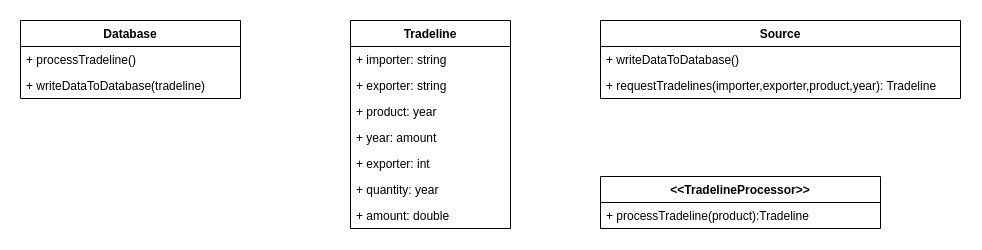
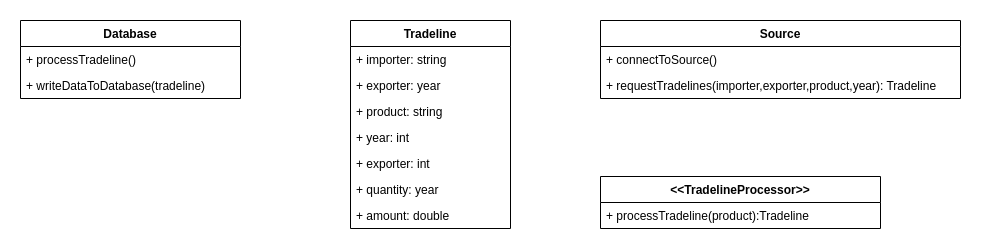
  <mxCell id="0" />
  <mxCell id="1" parent="0" />
  <mxCell id="2" value="Database" style="swimlane;fontStyle=1;align=center;verticalAlign=top;childLayout=stackLayout;horizontal=1;startSize=26;horizontalStack=0;resizeParent=1;resizeParentMax=0;resizeLast=0;collapsible=1;marginBottom=0;" vertex="1" parent="1"><mxGeometry x="20" y="20" width="220" height="78" as="geometry" /></mxCell>
  <mxCell id="3" value="+ processTradeline()" style="text;strokeColor=none;fillColor=none;align=left;verticalAlign=top;spacingLeft=4;spacingRight=4;overflow=hidden;rotatable=0;points=[[0,0.5],[1,0.5]];portConstraint=eastwest;" vertex="1" parent="2"><mxGeometry y="26" width="220" height="26" as="geometry" /></mxCell>
  <mxCell id="4" value="+ writeDataToDatabase(tradeline)" style="text;strokeColor=none;fillColor=none;align=left;verticalAlign=top;spacingLeft=4;spacingRight=4;overflow=hidden;rotatable=0;points=[[0,0.5],[1,0.5]];portConstraint=eastwest;" vertex="1" parent="2"><mxGeometry y="52" width="220" height="26" as="geometry" /></mxCell>
  <mxCell id="5" value="Tradeline" style="swimlane;fontStyle=1;align=center;verticalAlign=top;childLayout=stackLayout;horizontal=1;startSize=26;horizontalStack=0;resizeParent=1;resizeParentMax=0;resizeLast=0;collapsible=1;marginBottom=0;" parent="1" vertex="1"><mxGeometry x="350" y="20" width="160" height="208" as="geometry" /></mxCell>
  <mxCell id="6" value="+ importer: string" style="text;strokeColor=none;fillColor=none;align=left;verticalAlign=top;spacingLeft=4;spacingRight=4;overflow=hidden;rotatable=0;points=[[0,0.5],[1,0.5]];portConstraint=eastwest;" parent="5" vertex="1"><mxGeometry y="26" width="160" height="26" as="geometry" /></mxCell>
- <mxCell id="7" value="+ exporter: string" style="text;strokeColor=none;fillColor=none;align=left;verticalAlign=top;spacingLeft=4;spacingRight=4;overflow=hidden;rotatable=0;points=[[0,0.5],[1,0.5]];portConstraint=eastwest;" parent="5" vertex="1"><mxGeometry y="52" width="160" height="26" as="geometry" /></mxCell>
- <mxCell id="8" value="+ product: year" style="text;strokeColor=none;fillColor=none;align=left;verticalAlign=top;spacingLeft=4;spacingRight=4;overflow=hidden;rotatable=0;points=[[0,0.5],[1,0.5]];portConstraint=eastwest;" parent="5" vertex="1"><mxGeometry y="78" width="160" height="26" as="geometry" /></mxCell>
- <mxCell id="9" value="+ year: amount" style="text;strokeColor=none;fillColor=none;align=left;verticalAlign=top;spacingLeft=4;spacingRight=4;overflow=hidden;rotatable=0;points=[[0,0.5],[1,0.5]];portConstraint=eastwest;" parent="5" vertex="1"><mxGeometry y="104" width="160" height="26" as="geometry" /></mxCell>
+ <mxCell id="7" value="+ exporter: year" style="text;strokeColor=none;fillColor=none;align=left;verticalAlign=top;spacingLeft=4;spacingRight=4;overflow=hidden;rotatable=0;points=[[0,0.5],[1,0.5]];portConstraint=eastwest;" parent="5" vertex="1"><mxGeometry y="52" width="160" height="26" as="geometry" /></mxCell>
+ <mxCell id="8" value="+ product: string" style="text;strokeColor=none;fillColor=none;align=left;verticalAlign=top;spacingLeft=4;spacingRight=4;overflow=hidden;rotatable=0;points=[[0,0.5],[1,0.5]];portConstraint=eastwest;" parent="5" vertex="1"><mxGeometry y="78" width="160" height="26" as="geometry" /></mxCell>
+ <mxCell id="9" value="+ year: int" style="text;strokeColor=none;fillColor=none;align=left;verticalAlign=top;spacingLeft=4;spacingRight=4;overflow=hidden;rotatable=0;points=[[0,0.5],[1,0.5]];portConstraint=eastwest;" parent="5" vertex="1"><mxGeometry y="104" width="160" height="26" as="geometry" /></mxCell>
  <mxCell id="10" value="+ exporter: int" style="text;strokeColor=none;fillColor=none;align=left;verticalAlign=top;spacingLeft=4;spacingRight=4;overflow=hidden;rotatable=0;points=[[0,0.5],[1,0.5]];portConstraint=eastwest;" parent="5" vertex="1"><mxGeometry y="130" width="160" height="26" as="geometry" /></mxCell>
  <mxCell id="11" value="+ quantity: year" style="text;strokeColor=none;fillColor=none;align=left;verticalAlign=top;spacingLeft=4;spacingRight=4;overflow=hidden;rotatable=0;points=[[0,0.5],[1,0.5]];portConstraint=eastwest;" parent="5" vertex="1"><mxGeometry y="156" width="160" height="26" as="geometry" /></mxCell>
  <mxCell id="12" value="+ amount: double" style="text;strokeColor=none;fillColor=none;align=left;verticalAlign=top;spacingLeft=4;spacingRight=4;overflow=hidden;rotatable=0;points=[[0,0.5],[1,0.5]];portConstraint=eastwest;" parent="5" vertex="1"><mxGeometry y="182" width="160" height="26" as="geometry" /></mxCell>
  <mxCell id="13" value="Source" style="swimlane;fontStyle=1;align=center;verticalAlign=top;childLayout=stackLayout;horizontal=1;startSize=26;horizontalStack=0;resizeParent=1;resizeParentMax=0;resizeLast=0;collapsible=1;marginBottom=0;" vertex="1" parent="1"><mxGeometry x="600" y="20" width="360" height="78" as="geometry" /></mxCell>
- <mxCell id="14" value="+ writeDataToDatabase()" style="text;strokeColor=none;fillColor=none;align=left;verticalAlign=top;spacingLeft=4;spacingRight=4;overflow=hidden;rotatable=0;points=[[0,0.5],[1,0.5]];portConstraint=eastwest;" vertex="1" parent="13"><mxGeometry y="26" width="360" height="26" as="geometry" /></mxCell>
+ <mxCell id="14" value="+ connectToSource()" style="text;strokeColor=none;fillColor=none;align=left;verticalAlign=top;spacingLeft=4;spacingRight=4;overflow=hidden;rotatable=0;points=[[0,0.5],[1,0.5]];portConstraint=eastwest;" vertex="1" parent="13"><mxGeometry y="26" width="360" height="26" as="geometry" /></mxCell>
  <mxCell id="15" value="+ requestTradelines(importer,exporter,product,year): Tradeline" style="text;strokeColor=none;fillColor=none;align=left;verticalAlign=top;spacingLeft=4;spacingRight=4;overflow=hidden;rotatable=0;points=[[0,0.5],[1,0.5]];portConstraint=eastwest;" vertex="1" parent="13"><mxGeometry y="52" width="360" height="26" as="geometry" /></mxCell>
  <mxCell id="16" value="&lt;&lt;TradelineProcessor&gt;&gt;" style="swimlane;fontStyle=1;align=center;verticalAlign=top;childLayout=stackLayout;horizontal=1;startSize=26;horizontalStack=0;resizeParent=1;resizeParentMax=0;resizeLast=0;collapsible=1;marginBottom=0;" parent="1" vertex="1"><mxGeometry x="600" y="176" width="280" height="52" as="geometry" /></mxCell>
  <mxCell id="17" value="+ processTradeline(product):Tradeline" style="text;strokeColor=none;fillColor=none;align=left;verticalAlign=top;spacingLeft=4;spacingRight=4;overflow=hidden;rotatable=0;points=[[0,0.5],[1,0.5]];portConstraint=eastwest;" parent="16" vertex="1"><mxGeometry y="26" width="280" height="26" as="geometry" /></mxCell>
